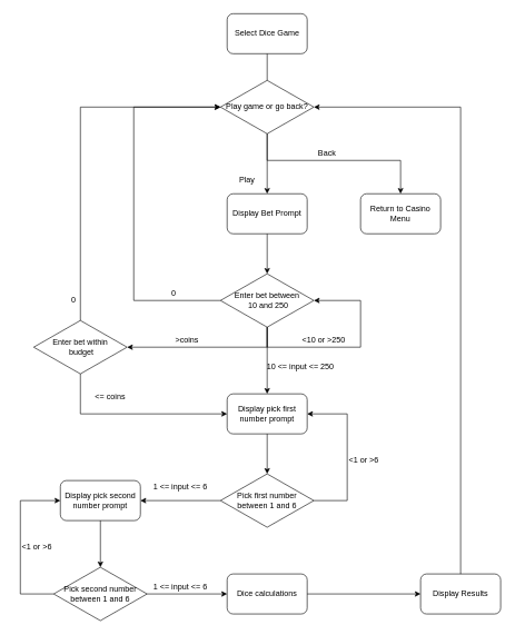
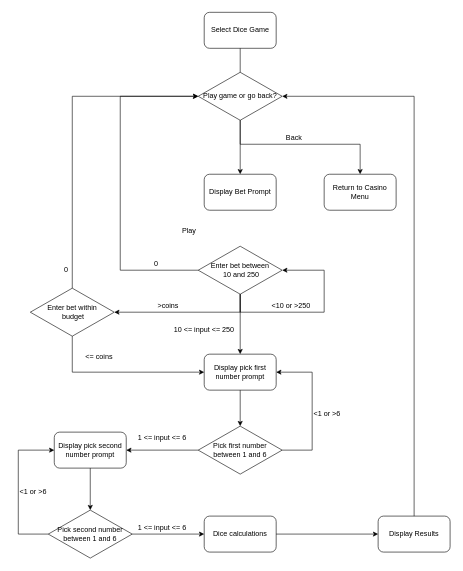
  <mxCell id="0" />
  <mxCell id="1" parent="0" />
  <mxCell id="2" value="Play game or go back?" style="rhombus;whiteSpace=wrap;html=1;" vertex="1" parent="1"><mxGeometry x="330" y="120" width="140" height="80" as="geometry" /></mxCell>
  <mxCell id="3" value="Select Dice Game" style="rounded=1;whiteSpace=wrap;html=1;" vertex="1" parent="1"><mxGeometry x="340" y="20" width="120" height="60" as="geometry" /></mxCell>
  <mxCell id="4" style="edgeStyle=orthogonalEdgeStyle;rounded=0;orthogonalLoop=1;jettySize=auto;html=1;exitX=0.5;exitY=1;exitDx=0;exitDy=0;" edge="1" parent="1" source="2" target="2"><mxGeometry relative="1" as="geometry" /></mxCell>
  <mxCell id="5" value="Return to Casino Menu" style="rounded=1;whiteSpace=wrap;html=1;" vertex="1" parent="1"><mxGeometry x="540" y="290" width="120" height="60" as="geometry" /></mxCell>
  <mxCell id="6" value="" style="endArrow=none;html=1;exitX=0.5;exitY=1;exitDx=0;exitDy=0;entryX=0.5;entryY=0;entryDx=0;entryDy=0;" edge="1" parent="1" source="3" target="2"><mxGeometry width="50" height="50" relative="1" as="geometry"><mxPoint x="470" y="300" as="sourcePoint" /><mxPoint x="520" y="250" as="targetPoint" /></mxGeometry></mxCell>
  <mxCell id="7" value="" style="endArrow=classic;html=1;exitX=0.5;exitY=1;exitDx=0;exitDy=0;entryX=0.5;entryY=0;entryDx=0;entryDy=0;rounded=0;" edge="1" parent="1" source="2" target="5"><mxGeometry width="50" height="50" relative="1" as="geometry"><mxPoint x="480" y="340" as="sourcePoint" /><mxPoint x="530" y="290" as="targetPoint" /><Array as="points"><mxPoint x="400" y="240" /><mxPoint x="600" y="240" /></Array></mxGeometry></mxCell>
  <mxCell id="8" value="Back" style="text;html=1;strokeColor=none;fillColor=none;align=center;verticalAlign=middle;whiteSpace=wrap;rounded=0;" vertex="1" parent="1"><mxGeometry x="470" y="220" width="40" height="20" as="geometry" /></mxCell>
  <mxCell id="9" value="" style="endArrow=classic;html=1;exitX=0.5;exitY=1;exitDx=0;exitDy=0;" edge="1" parent="1" source="2" target="10"><mxGeometry width="50" height="50" relative="1" as="geometry"><mxPoint x="290" y="450" as="sourcePoint" /><mxPoint x="400" y="370" as="targetPoint" /></mxGeometry></mxCell>
  <mxCell id="10" value="Display Bet Prompt" style="rounded=1;whiteSpace=wrap;html=1;" vertex="1" parent="1"><mxGeometry x="340" y="290" width="120" height="60" as="geometry" /></mxCell>
- <mxCell id="11" value="Play" style="text;html=1;strokeColor=none;fillColor=none;align=center;verticalAlign=middle;whiteSpace=wrap;rounded=0;" vertex="1" parent="1"><mxGeometry x="350" y="260" width="40" height="20" as="geometry" /></mxCell>
+ <mxCell id="11" value="Play" style="text;html=1;strokeColor=none;fillColor=none;align=center;verticalAlign=middle;whiteSpace=wrap;rounded=0;" vertex="1" parent="1"><mxGeometry x="295" y="375" width="40" height="20" as="geometry" /></mxCell>
  <mxCell id="12" value="Enter bet between&lt;br&gt;&amp;nbsp;10 and 250" style="rhombus;whiteSpace=wrap;html=1;" vertex="1" parent="1"><mxGeometry x="330" y="410" width="140" height="80" as="geometry" /></mxCell>
- <mxCell id="13" value="" style="endArrow=classic;html=1;exitX=0.5;exitY=1;exitDx=0;exitDy=0;entryX=0.5;entryY=0;entryDx=0;entryDy=0;" edge="1" parent="1" source="10" target="12"><mxGeometry width="50" height="50" relative="1" as="geometry"><mxPoint x="510" y="520" as="sourcePoint" /><mxPoint x="560" y="470" as="targetPoint" /></mxGeometry></mxCell>
  <mxCell id="14" value="" style="endArrow=classic;html=1;exitX=0;exitY=0.5;exitDx=0;exitDy=0;entryX=0;entryY=0.5;entryDx=0;entryDy=0;rounded=0;" edge="1" parent="1" source="12" target="2"><mxGeometry width="50" height="50" relative="1" as="geometry"><mxPoint x="440" y="580" as="sourcePoint" /><mxPoint x="280" y="540" as="targetPoint" /><Array as="points"><mxPoint x="200" y="450" /><mxPoint x="200" y="160" /></Array></mxGeometry></mxCell>
  <mxCell id="15" value="0" style="text;html=1;strokeColor=none;fillColor=none;align=center;verticalAlign=middle;whiteSpace=wrap;rounded=0;" vertex="1" parent="1"><mxGeometry x="240" y="430" width="40" height="20" as="geometry" /></mxCell>
  <mxCell id="16" value="" style="endArrow=classic;html=1;exitX=0.5;exitY=1;exitDx=0;exitDy=0;" edge="1" parent="1" source="12" target="18"><mxGeometry width="50" height="50" relative="1" as="geometry"><mxPoint x="420" y="580" as="sourcePoint" /><mxPoint x="400" y="590" as="targetPoint" /></mxGeometry></mxCell>
  <mxCell id="17" value="Display pick second number prompt" style="rounded=1;whiteSpace=wrap;html=1;" vertex="1" parent="1"><mxGeometry x="90" y="720" width="120" height="60" as="geometry" /></mxCell>
  <mxCell id="18" value="Display pick first number prompt" style="rounded=1;whiteSpace=wrap;html=1;" vertex="1" parent="1"><mxGeometry x="340" y="590" width="120" height="60" as="geometry" /></mxCell>
  <mxCell id="19" value="" style="endArrow=classic;html=1;exitX=0.5;exitY=1;exitDx=0;exitDy=0;entryX=1;entryY=0.5;entryDx=0;entryDy=0;rounded=0;" edge="1" parent="1" source="12" target="12"><mxGeometry width="50" height="50" relative="1" as="geometry"><mxPoint x="400" y="500" as="sourcePoint" /><mxPoint x="530" y="500" as="targetPoint" /><Array as="points"><mxPoint x="400" y="520" /><mxPoint x="540" y="520" /><mxPoint x="540" y="450" /></Array></mxGeometry></mxCell>
  <mxCell id="20" value="&amp;lt;10 or &amp;gt;250" style="text;html=1;strokeColor=none;fillColor=none;align=center;verticalAlign=middle;whiteSpace=wrap;rounded=0;" vertex="1" parent="1"><mxGeometry x="450" y="500" width="70" height="20" as="geometry" /></mxCell>
- <mxCell id="21" value="10 &amp;lt;= input &amp;lt;= 250" style="text;html=1;strokeColor=none;fillColor=none;align=center;verticalAlign=middle;whiteSpace=wrap;rounded=0;" vertex="1" parent="1"><mxGeometry x="390" y="540" width="120" height="20" as="geometry" /></mxCell>
+ <mxCell id="21" value="10 &amp;lt;= input &amp;lt;= 250" style="text;html=1;strokeColor=none;fillColor=none;align=center;verticalAlign=middle;whiteSpace=wrap;rounded=0;" vertex="1" parent="1"><mxGeometry x="280" y="540" width="120" height="20" as="geometry" /></mxCell>
  <mxCell id="22" value="Pick first number between 1 and 6" style="rhombus;whiteSpace=wrap;html=1;" vertex="1" parent="1"><mxGeometry x="330" y="710" width="140" height="80" as="geometry" /></mxCell>
  <mxCell id="23" value="" style="endArrow=classic;html=1;exitX=0.5;exitY=1;exitDx=0;exitDy=0;" edge="1" parent="1" source="18" target="22"><mxGeometry width="50" height="50" relative="1" as="geometry"><mxPoint x="490" y="730" as="sourcePoint" /><mxPoint x="680" y="710" as="targetPoint" /></mxGeometry></mxCell>
  <mxCell id="24" value="" style="endArrow=classic;html=1;exitX=1;exitY=0.5;exitDx=0;exitDy=0;entryX=1;entryY=0.5;entryDx=0;entryDy=0;rounded=0;" edge="1" parent="1" source="22" target="18"><mxGeometry width="50" height="50" relative="1" as="geometry"><mxPoint x="480" y="800" as="sourcePoint" /><mxPoint x="490" y="660" as="targetPoint" /><Array as="points"><mxPoint x="520" y="750" /><mxPoint x="520" y="620" /></Array></mxGeometry></mxCell>
  <mxCell id="25" value="" style="endArrow=classic;html=1;exitX=0;exitY=0.5;exitDx=0;exitDy=0;" edge="1" parent="1" source="22" target="17"><mxGeometry width="50" height="50" relative="1" as="geometry"><mxPoint x="590" y="850" as="sourcePoint" /><mxPoint x="640" y="800" as="targetPoint" /></mxGeometry></mxCell>
  <mxCell id="26" value="Pick second number between 1 and 6" style="rhombus;whiteSpace=wrap;html=1;" vertex="1" parent="1"><mxGeometry x="80" y="850" width="140" height="80" as="geometry" /></mxCell>
  <mxCell id="27" value="" style="endArrow=classic;html=1;exitX=0.5;exitY=1;exitDx=0;exitDy=0;entryX=0.5;entryY=0;entryDx=0;entryDy=0;" edge="1" parent="1" source="17" target="26"><mxGeometry width="50" height="50" relative="1" as="geometry"><mxPoint x="330" y="880" as="sourcePoint" /><mxPoint x="380" y="830" as="targetPoint" /></mxGeometry></mxCell>
  <mxCell id="28" value="" style="endArrow=classic;html=1;exitX=0;exitY=0.5;exitDx=0;exitDy=0;entryX=0;entryY=0.5;entryDx=0;entryDy=0;rounded=0;" edge="1" parent="1" source="26" target="17"><mxGeometry width="50" height="50" relative="1" as="geometry"><mxPoint x="350" y="930" as="sourcePoint" /><mxPoint x="400" y="880" as="targetPoint" /><Array as="points"><mxPoint x="30" y="890" /><mxPoint x="30" y="750" /></Array></mxGeometry></mxCell>
  <mxCell id="29" value="" style="endArrow=classic;html=1;exitX=1;exitY=0.5;exitDx=0;exitDy=0;entryX=0;entryY=0.5;entryDx=0;entryDy=0;" edge="1" parent="1" source="26" target="30"><mxGeometry width="50" height="50" relative="1" as="geometry"><mxPoint x="390" y="900" as="sourcePoint" /><mxPoint x="370" y="890" as="targetPoint" /></mxGeometry></mxCell>
  <mxCell id="30" value="Dice calculations" style="rounded=1;whiteSpace=wrap;html=1;" vertex="1" parent="1"><mxGeometry x="340" y="860" width="120" height="60" as="geometry" /></mxCell>
  <mxCell id="31" value="" style="endArrow=classic;html=1;exitX=1;exitY=0.5;exitDx=0;exitDy=0;entryX=0;entryY=0.5;entryDx=0;entryDy=0;" edge="1" parent="1" source="30" target="32"><mxGeometry width="50" height="50" relative="1" as="geometry"><mxPoint x="520" y="970" as="sourcePoint" /><mxPoint x="560" y="890" as="targetPoint" /></mxGeometry></mxCell>
  <mxCell id="32" value="Display Results" style="rounded=1;whiteSpace=wrap;html=1;" vertex="1" parent="1"><mxGeometry x="630" y="860" width="120" height="60" as="geometry" /></mxCell>
  <mxCell id="33" value="" style="endArrow=classic;html=1;entryX=1;entryY=0.5;entryDx=0;entryDy=0;rounded=0;" edge="1" parent="1" source="32" target="2"><mxGeometry width="50" height="50" relative="1" as="geometry"><mxPoint x="690" y="820" as="sourcePoint" /><mxPoint x="733" y="210" as="targetPoint" /><Array as="points"><mxPoint x="690" y="160" /></Array></mxGeometry></mxCell>
  <mxCell id="34" value="&amp;lt;1 or &amp;gt;6" style="text;html=1;strokeColor=none;fillColor=none;align=center;verticalAlign=middle;whiteSpace=wrap;rounded=0;" vertex="1" parent="1"><mxGeometry x="510" y="680" width="70" height="20" as="geometry" /></mxCell>
  <mxCell id="35" value="1 &amp;lt;= input &amp;lt;= 6" style="text;html=1;strokeColor=none;fillColor=none;align=center;verticalAlign=middle;whiteSpace=wrap;rounded=0;" vertex="1" parent="1"><mxGeometry x="210" y="720" width="120" height="20" as="geometry" /></mxCell>
  <mxCell id="36" value="&amp;lt;1 or &amp;gt;6" style="text;html=1;strokeColor=none;fillColor=none;align=center;verticalAlign=middle;whiteSpace=wrap;rounded=0;" vertex="1" parent="1"><mxGeometry x="20" y="810" width="70" height="20" as="geometry" /></mxCell>
  <mxCell id="37" value="1 &amp;lt;= input &amp;lt;= 6" style="text;html=1;strokeColor=none;fillColor=none;align=center;verticalAlign=middle;whiteSpace=wrap;rounded=0;" vertex="1" parent="1"><mxGeometry x="210" y="870" width="120" height="20" as="geometry" /></mxCell>
  <mxCell id="38" value="Enter bet within&lt;br&gt;&amp;nbsp;budget" style="rhombus;whiteSpace=wrap;html=1;" vertex="1" parent="1"><mxGeometry x="50" y="480" width="140" height="80" as="geometry" /></mxCell>
  <mxCell id="39" value="" style="endArrow=classic;html=1;exitX=0.5;exitY=1;exitDx=0;exitDy=0;entryX=1;entryY=0.5;entryDx=0;entryDy=0;rounded=0;" edge="1" parent="1" source="12" target="38"><mxGeometry width="50" height="50" relative="1" as="geometry"><mxPoint x="90" y="590" as="sourcePoint" /><mxPoint x="140" y="540" as="targetPoint" /><Array as="points"><mxPoint x="400" y="520" /></Array></mxGeometry></mxCell>
  <mxCell id="40" value="&amp;gt;coins" style="text;html=1;strokeColor=none;fillColor=none;align=center;verticalAlign=middle;whiteSpace=wrap;rounded=0;" vertex="1" parent="1"><mxGeometry x="250" y="500" width="60" height="20" as="geometry" /></mxCell>
  <mxCell id="41" value="" style="endArrow=classic;html=1;entryX=0;entryY=0.5;entryDx=0;entryDy=0;exitX=0.5;exitY=0;exitDx=0;exitDy=0;strokeColor=none;rounded=0;" edge="1" parent="1" source="38" target="2"><mxGeometry width="50" height="50" relative="1" as="geometry"><mxPoint x="90" y="430" as="sourcePoint" /><mxPoint x="140" y="380" as="targetPoint" /><Array as="points"><mxPoint x="120" y="160" /></Array></mxGeometry></mxCell>
  <mxCell id="42" value="" style="endArrow=classic;html=1;entryX=0;entryY=0.5;entryDx=0;entryDy=0;rounded=0;exitX=0.5;exitY=0;exitDx=0;exitDy=0;" edge="1" parent="1" source="38" target="2"><mxGeometry width="50" height="50" relative="1" as="geometry"><mxPoint x="100" y="220" as="sourcePoint" /><mxPoint x="150" y="170" as="targetPoint" /><Array as="points"><mxPoint x="120" y="160" /></Array></mxGeometry></mxCell>
  <mxCell id="43" value="0" style="text;html=1;strokeColor=none;fillColor=none;align=center;verticalAlign=middle;whiteSpace=wrap;rounded=0;" vertex="1" parent="1"><mxGeometry x="100" y="440" width="20" height="20" as="geometry" /></mxCell>
  <mxCell id="44" value="" style="endArrow=classic;html=1;exitX=0.5;exitY=1;exitDx=0;exitDy=0;entryX=0;entryY=0.5;entryDx=0;entryDy=0;rounded=0;" edge="1" parent="1" source="38" target="18"><mxGeometry width="50" height="50" relative="1" as="geometry"><mxPoint x="250" y="660" as="sourcePoint" /><mxPoint x="300" y="610" as="targetPoint" /><Array as="points"><mxPoint x="120" y="620" /></Array></mxGeometry></mxCell>
  <mxCell id="45" value="&amp;lt;= coins" style="text;html=1;strokeColor=none;fillColor=none;align=center;verticalAlign=middle;whiteSpace=wrap;rounded=0;" vertex="1" parent="1"><mxGeometry x="130" y="585" width="70" height="20" as="geometry" /></mxCell>
